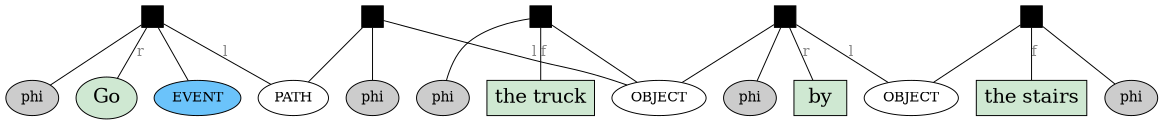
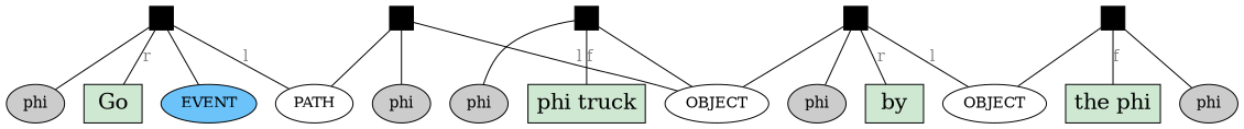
  graph {
    fontname="DejaVu Serif"
    node [fillcolor="#CCCCCC" fontname="DejaVu Serif" style=filled]
    edge [fontcolor="#858585" fontname="DejaVu Serif"]
    n1 [fillcolor="#6BC3FA" label=EVENT]
    n2 [label=phi]
-   n3 [fillcolor="#CFE8D2" fontsize=20 label=Go shape=ellipse]
+   n3 [fillcolor="#CFE8D2" fontsize=20 label=Go shape=box]
    n4 [label=PATH fillcolor="" style=""]
    n5 [label=phi]
    n6 [label=OBJECT fillcolor="" style=""]
    n7 [label=phi]
    n8 [label=phi]
-   n9 [fillcolor="#CFE8D2" fontsize=20 label="the truck" shape=box]
+   n9 [fillcolor="#CFE8D2" fontsize=20 label="phi truck" shape=box]
    n10 [fillcolor="#CFE8D2" fontsize=20 label=by shape=box]
    n11 [label=OBJECT fillcolor="" style=""]
    n12 [label=phi]
-   n13 [fillcolor="#CFE8D2" fontsize=20 label="the stairs" shape=box]
+   n13 [fillcolor="#CFE8D2" fontsize=20 label="the phi" shape=box]
    2 [fillcolor="#000000" fixedsize=true height=0.3 shape=box width=0.3]
    6 [fillcolor="#000000" fixedsize=true height=0.3 shape=box width=0.3]
    10 [fillcolor="#000000" fixedsize=true height=0.3 shape=box width=0.3]
    13 [fillcolor="#000000" fixedsize=true height=0.3 shape=box width=0.3]
    17 [fillcolor="#000000" fixedsize=true height=0.3 shape=box width=0.3]
    2 -- n1 [label=" "]
    2 -- n2 [label=" "]
    2 -- n3 [label=r]
    2 -- n4 [label=l]
    6 -- n4 [label=" "]
    6 -- n5 [label=" "]
    6 -- n6 [label=l]
    10 -- n6 [label=" "]
    10 -- n7 [label=" "]
    10 -- n9 [label=f]
    13 -- n6 [label=" "]
    13 -- n8 [label=" "]
    13 -- n10 [label=r]
    13 -- n11 [label=l]
    17 -- n11 [label=" "]
    17 -- n12 [label=" "]
    17 -- n13 [label=f]
  }
